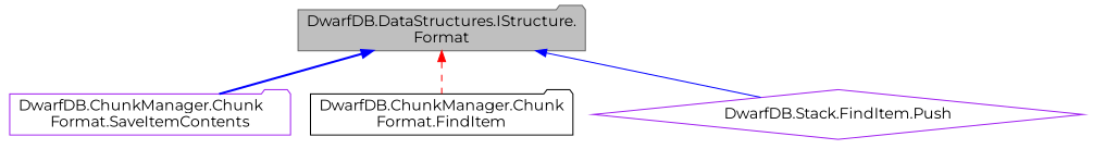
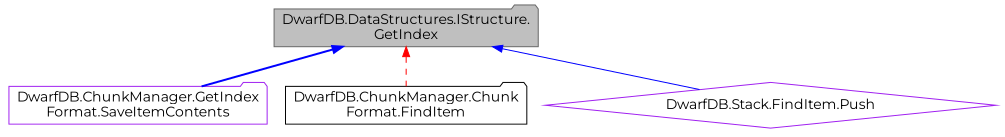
  digraph {
    fontname=Montserrat
    rankdir=TB
    node [color=purple fillcolor=white fontname=Montserrat fontsize=14 shape=folder style=filled]
    edge [color=blue dir=back fontname=Montserrat fontsize=14 labelfontname=Helvetica labelfontsize=14]
-   n1 [color=gray40 fillcolor=grey75 fontcolor=black height=0.2 label="DwarfDB.DataStructures.IStructure.\lFormat" width=0.4]
-   n2 [height=0.2 label="DwarfDB.ChunkManager.Chunk\lFormat.SaveItemContents" width=0.4]
+   n1 [color=gray40 fillcolor=grey75 fontcolor=black height=0.2 label="DwarfDB.DataStructures.IStructure.\lGetIndex" width=0.4]
+   n2 [height=0.2 label="DwarfDB.ChunkManager.GetIndex\lFormat.SaveItemContents" width=0.4]
    n3 [color=black height=0.2 label="DwarfDB.ChunkManager.Chunk\lFormat.FindItem" width=0.4]
    n4 [height=0.2 label="DwarfDB.Stack.FindItem.Push" shape=diamond width=0.4]
    n1 -> n2 [style=bold]
    n1 -> n3 [color=red style=dashed]
    n1 -> n4 [style=solid]
  }
